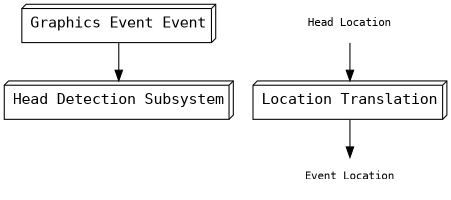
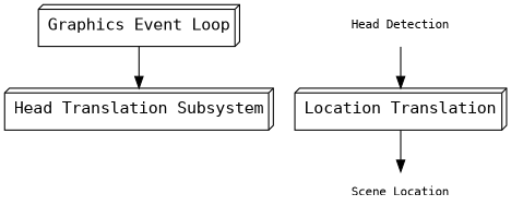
  digraph {
    fontname="DejaVu Sans Mono"
    node [fontname="DejaVu Sans Mono" shape=box3d]
    edge [fontname="DejaVu Sans Mono"]
-   n1 [label="Graphics Event Event"]
-   n2 [label="Head Detection Subsystem"]
-   n3 [fontsize=10 label="Head Location" shape=none]
+   n1 [label="Graphics Event Loop"]
+   n2 [label="Head Translation Subsystem"]
+   n3 [fontsize=10 label="Head Detection" shape=none]
    n4 [label="Location Translation"]
-   n5 [fontsize=10 label="Event Location" shape=none]
+   n5 [fontsize=10 label="Scene Location" shape=none]
    n1 -> n2
    n3 -> n4
    n4 -> n5
  }
